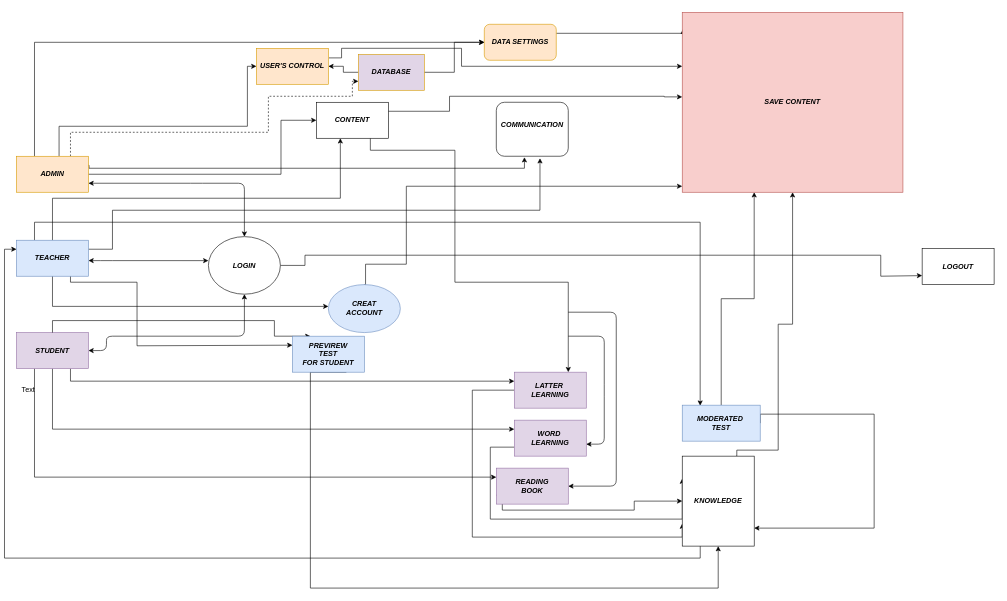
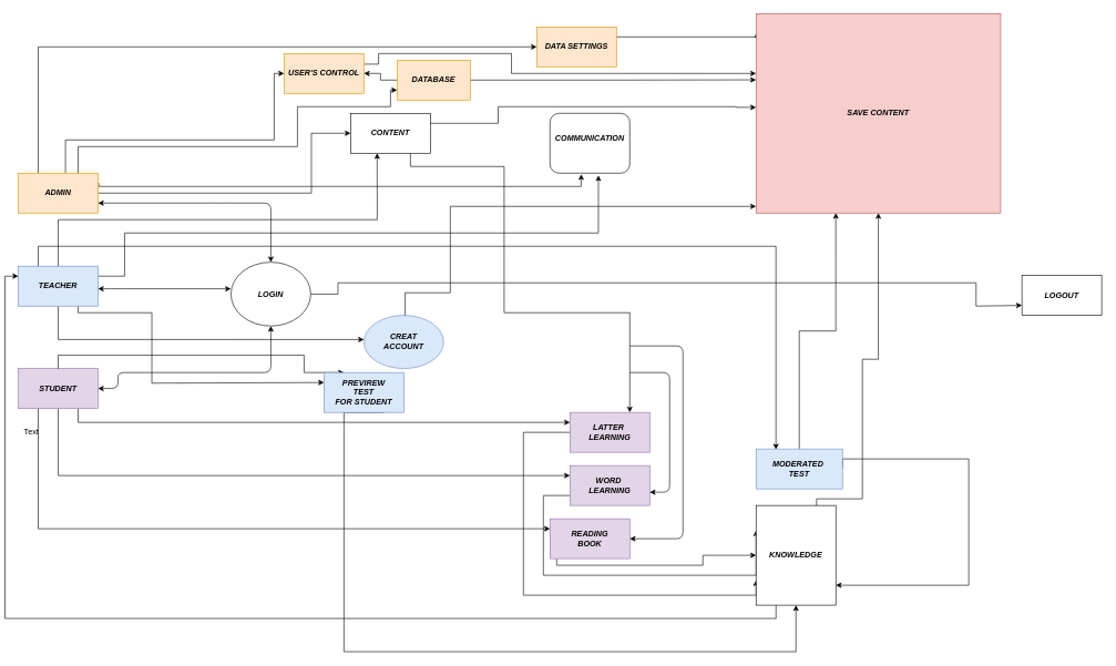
  <mxCell id="0" />
  <mxCell id="1" parent="0" />
  <mxCell id="2" style="edgeStyle=orthogonalEdgeStyle;rounded=0;orthogonalLoop=1;jettySize=auto;html=1;entryX=0.333;entryY=1;entryDx=0;entryDy=0;entryPerimeter=0;" edge="1" parent="1" source="7" target="21"><mxGeometry relative="1" as="geometry"><Array as="points"><mxPoint x="80" y="330" /><mxPoint x="560" y="330" /></Array></mxGeometry></mxCell>
  <mxCell id="3" style="edgeStyle=orthogonalEdgeStyle;rounded=0;orthogonalLoop=1;jettySize=auto;html=1;entryX=0;entryY=0.5;entryDx=0;entryDy=0;" edge="1" parent="1" source="7"><mxGeometry relative="1" as="geometry"><mxPoint x="540" y="510.333" as="targetPoint" /><Array as="points"><mxPoint x="80" y="510" /></Array></mxGeometry></mxCell>
  <mxCell id="4" style="edgeStyle=orthogonalEdgeStyle;rounded=0;orthogonalLoop=1;jettySize=auto;html=1;exitX=1;exitY=0.25;exitDx=0;exitDy=0;entryX=0.607;entryY=1.037;entryDx=0;entryDy=0;entryPerimeter=0;" edge="1" parent="1" source="7" target="35"><mxGeometry relative="1" as="geometry"><Array as="points"><mxPoint x="180" y="415" /><mxPoint x="180" y="350" /><mxPoint x="893" y="350" /></Array></mxGeometry></mxCell>
  <mxCell id="5" style="edgeStyle=orthogonalEdgeStyle;rounded=0;orthogonalLoop=1;jettySize=auto;html=1;exitX=0.75;exitY=1;exitDx=0;exitDy=0;entryX=0;entryY=0.25;entryDx=0;entryDy=0;" edge="1" parent="1" source="7" target="49"><mxGeometry relative="1" as="geometry"><Array as="points"><mxPoint x="110" y="470" /><mxPoint x="221" y="470" /><mxPoint x="221" y="576" /></Array></mxGeometry></mxCell>
  <mxCell id="6" style="edgeStyle=orthogonalEdgeStyle;rounded=0;orthogonalLoop=1;jettySize=auto;html=1;exitX=0.25;exitY=0;exitDx=0;exitDy=0;entryX=0.23;entryY=0.014;entryDx=0;entryDy=0;entryPerimeter=0;" edge="1" parent="1" source="7" target="52"><mxGeometry relative="1" as="geometry"><Array as="points"><mxPoint x="50" y="370" /><mxPoint x="1160" y="370" /></Array></mxGeometry></mxCell>
  <mxCell id="7" value="&lt;i&gt;&lt;b&gt;TEACHER&lt;/b&gt;&lt;/i&gt;" style="rounded=0;whiteSpace=wrap;html=1;fillColor=#dae8fc;strokeColor=#6c8ebf;" vertex="1" parent="1"><mxGeometry x="20" y="400" width="120" height="60" as="geometry" /></mxCell>
  <mxCell id="8" style="edgeStyle=orthogonalEdgeStyle;rounded=0;orthogonalLoop=1;jettySize=auto;html=1;entryX=0;entryY=0.5;entryDx=0;entryDy=0;exitX=0;exitY=0.5;exitDx=0;exitDy=0;" edge="1" parent="1" source="18" target="21"><mxGeometry relative="1" as="geometry"><mxPoint x="670" y="430" as="targetPoint" /><mxPoint x="490" y="430" as="sourcePoint" /><Array as="points"><mxPoint x="461" y="290" /><mxPoint x="461" y="200" /></Array></mxGeometry></mxCell>
  <mxCell id="9" style="edgeStyle=orthogonalEdgeStyle;rounded=0;orthogonalLoop=1;jettySize=auto;html=1;entryX=0;entryY=0.5;entryDx=0;entryDy=0;" edge="1" parent="1" source="18" target="27"><mxGeometry relative="1" as="geometry"><mxPoint x="150" y="270" as="sourcePoint" /><Array as="points"><mxPoint x="91" y="210" /><mxPoint x="405" y="210" /><mxPoint x="405" y="110" /></Array></mxGeometry></mxCell>
  <mxCell id="10" style="edgeStyle=orthogonalEdgeStyle;rounded=0;orthogonalLoop=1;jettySize=auto;html=1;exitX=0.75;exitY=1;exitDx=0;exitDy=0;entryX=0;entryY=0.5;entryDx=0;entryDy=0;" edge="1" parent="1" source="18" target="25"><mxGeometry relative="1" as="geometry"><mxPoint x="460" y="415.333" as="sourcePoint" /><Array as="points"><mxPoint x="50" y="70" /></Array></mxGeometry></mxCell>
  <mxCell id="11" style="edgeStyle=orthogonalEdgeStyle;rounded=0;orthogonalLoop=1;jettySize=auto;html=1;entryX=0;entryY=0.75;entryDx=0;entryDy=0;exitX=1;exitY=0.5;exitDx=0;exitDy=0;" edge="1" parent="1" source="34" target="31"><mxGeometry relative="1" as="geometry"><mxPoint x="470" y="442" as="sourcePoint" /><Array as="points"><mxPoint x="501" y="442" /><mxPoint x="501" y="425" /><mxPoint x="1461" y="425" /><mxPoint x="1461" y="460" /></Array></mxGeometry></mxCell>
  <mxCell id="12" style="edgeStyle=orthogonalEdgeStyle;rounded=0;orthogonalLoop=1;jettySize=auto;html=1;exitX=0.75;exitY=1;exitDx=0;exitDy=0;entryX=0;entryY=0.25;entryDx=0;entryDy=0;" edge="1" parent="1" source="15" target="37"><mxGeometry relative="1" as="geometry" /></mxCell>
  <mxCell id="13" style="edgeStyle=orthogonalEdgeStyle;rounded=0;orthogonalLoop=1;jettySize=auto;html=1;exitX=0.5;exitY=1;exitDx=0;exitDy=0;entryX=0;entryY=0.25;entryDx=0;entryDy=0;" edge="1" parent="1" source="15" target="42"><mxGeometry relative="1" as="geometry" /></mxCell>
  <mxCell id="14" style="edgeStyle=orthogonalEdgeStyle;rounded=0;orthogonalLoop=1;jettySize=auto;html=1;exitX=0.25;exitY=1;exitDx=0;exitDy=0;entryX=0;entryY=0.25;entryDx=0;entryDy=0;" edge="1" parent="1" source="15" target="44"><mxGeometry relative="1" as="geometry" /></mxCell>
  <mxCell id="15" value="&lt;b&gt;&lt;i&gt;STUDENT&lt;/i&gt;&lt;/b&gt;" style="rounded=0;whiteSpace=wrap;html=1;fillColor=#e1d5e7;strokeColor=#9673a6;" vertex="1" parent="1"><mxGeometry x="20" y="554" width="120" height="60" as="geometry" /></mxCell>
- <mxCell id="16" style="edgeStyle=orthogonalEdgeStyle;rounded=0;orthogonalLoop=1;jettySize=auto;html=1;exitX=0.25;exitY=1;exitDx=0;exitDy=0;entryX=0;entryY=0.75;entryDx=0;entryDy=0;dashed=1;" edge="1" parent="1" source="18" target="30"><mxGeometry relative="1" as="geometry"><Array as="points"><mxPoint x="110" y="220" /><mxPoint x="440" y="220" /><mxPoint x="440" y="160" /><mxPoint x="580" y="160" /><mxPoint x="580" y="135" /></Array></mxGeometry></mxCell>
+ <mxCell id="16" style="edgeStyle=orthogonalEdgeStyle;rounded=0;orthogonalLoop=1;jettySize=auto;html=1;exitX=0.25;exitY=1;exitDx=0;exitDy=0;entryX=0;entryY=0.75;entryDx=0;entryDy=0;" edge="1" parent="1" source="18" target="30"><mxGeometry relative="1" as="geometry"><Array as="points"><mxPoint x="110" y="220" /><mxPoint x="440" y="220" /><mxPoint x="440" y="160" /><mxPoint x="580" y="160" /><mxPoint x="580" y="135" /></Array></mxGeometry></mxCell>
  <mxCell id="17" style="edgeStyle=orthogonalEdgeStyle;rounded=0;orthogonalLoop=1;jettySize=auto;html=1;exitX=0;exitY=0.75;exitDx=0;exitDy=0;entryX=0.391;entryY=1.018;entryDx=0;entryDy=0;entryPerimeter=0;" edge="1" parent="1" source="18" target="35"><mxGeometry relative="1" as="geometry"><Array as="points"><mxPoint x="141" y="280" /><mxPoint x="867" y="280" /></Array></mxGeometry></mxCell>
  <mxCell id="18" value="&lt;b&gt;&lt;i&gt;ADMIN&lt;/i&gt;&lt;/b&gt;" style="rounded=0;whiteSpace=wrap;html=1;direction=west;fillColor=#ffe6cc;strokeColor=#d79b00;" vertex="1" parent="1"><mxGeometry x="20" y="260" width="120" height="60" as="geometry" /></mxCell>
  <mxCell id="19" style="edgeStyle=orthogonalEdgeStyle;rounded=0;orthogonalLoop=1;jettySize=auto;html=1;exitX=0.75;exitY=1;exitDx=0;exitDy=0;entryX=0.75;entryY=0;entryDx=0;entryDy=0;" edge="1" parent="1" source="21" target="37"><mxGeometry relative="1" as="geometry"><Array as="points"><mxPoint x="611" y="250" /><mxPoint x="751" y="250" /><mxPoint x="751" y="470" /><mxPoint x="941" y="470" /></Array></mxGeometry></mxCell>
  <mxCell id="20" style="edgeStyle=orthogonalEdgeStyle;rounded=0;orthogonalLoop=1;jettySize=auto;html=1;exitX=1;exitY=0.25;exitDx=0;exitDy=0;" edge="1" parent="1" source="21"><mxGeometry relative="1" as="geometry"><mxPoint x="1130" y="161" as="targetPoint" /><Array as="points"><mxPoint x="742" y="185" /><mxPoint x="742" y="160" /><mxPoint x="1100" y="161" /></Array></mxGeometry></mxCell>
  <mxCell id="21" value="&lt;b&gt;&lt;i&gt;CONTENT&lt;/i&gt;&lt;/b&gt;" style="rounded=0;whiteSpace=wrap;html=1;" vertex="1" parent="1"><mxGeometry x="520" y="170" width="120" height="60" as="geometry" /></mxCell>
  <mxCell id="22" value="Text" style="text;html=1;strokeColor=none;fillColor=none;align=center;verticalAlign=middle;whiteSpace=wrap;rounded=0;" vertex="1" parent="1"><mxGeometry x="20" y="640" width="40" height="20" as="geometry" /></mxCell>
  <mxCell id="23" style="edgeStyle=orthogonalEdgeStyle;rounded=0;orthogonalLoop=1;jettySize=auto;html=1;exitX=0.5;exitY=1;exitDx=0;exitDy=0;" edge="1" parent="1"><mxGeometry relative="1" as="geometry"><mxPoint x="400" y="460.333" as="sourcePoint" /><mxPoint x="400" y="460" as="targetPoint" /></mxGeometry></mxCell>
  <mxCell id="24" style="edgeStyle=orthogonalEdgeStyle;rounded=0;orthogonalLoop=1;jettySize=auto;html=1;exitX=1;exitY=0.25;exitDx=0;exitDy=0;entryX=0.004;entryY=0.092;entryDx=0;entryDy=0;entryPerimeter=0;" edge="1" parent="1" source="25" target="56"><mxGeometry relative="1" as="geometry"><Array as="points"><mxPoint x="1132" y="55" /></Array></mxGeometry></mxCell>
- <mxCell id="25" value="&lt;b&gt;&lt;i&gt;DATA SETTINGS&lt;/i&gt;&lt;/b&gt;" style="whiteSpace=wrap;html=1;fillColor=#ffe6cc;strokeColor=#d79b00;rounded=1;" vertex="1" parent="1"><mxGeometry y="40" width="120" height="60" as="geometry" x="800" /></mxCell>
+ <mxCell id="25" value="&lt;b&gt;&lt;i&gt;DATA SETTINGS&lt;/i&gt;&lt;/b&gt;" style="rounded=0;whiteSpace=wrap;html=1;fillColor=#ffe6cc;strokeColor=#d79b00;" vertex="1" parent="1"><mxGeometry y="40" width="120" height="60" as="geometry" x="800" /></mxCell>
  <mxCell id="26" style="edgeStyle=orthogonalEdgeStyle;rounded=0;orthogonalLoop=1;jettySize=auto;html=1;" edge="1" parent="1" target="56"><mxGeometry relative="1" as="geometry"><mxPoint x="541" y="96" as="sourcePoint" /><mxPoint x="1128" y="110" as="targetPoint" /><Array as="points"><mxPoint x="562" y="96" /><mxPoint x="562" y="80" /><mxPoint x="762" y="80" /><mxPoint x="762" y="110" /></Array></mxGeometry></mxCell>
  <mxCell id="27" value="&lt;b&gt;&lt;i&gt;USER'S CONTROL&lt;/i&gt;&lt;/b&gt;" style="rounded=0;whiteSpace=wrap;html=1;fillColor=#ffe6cc;strokeColor=#d79b00;" vertex="1" parent="1"><mxGeometry x="420" y="80" width="120" height="60" as="geometry" /></mxCell>
  <mxCell id="28" value="" style="edgeStyle=orthogonalEdgeStyle;rounded=0;orthogonalLoop=1;jettySize=auto;html=1;" edge="1" parent="1" source="30" target="27"><mxGeometry relative="1" as="geometry" /></mxCell>
- <mxCell id="29" style="edgeStyle=orthogonalEdgeStyle;rounded=0;orthogonalLoop=1;jettySize=auto;html=1;exitX=1;exitY=0.5;exitDx=0;exitDy=0;" edge="1" parent="1" source="30" target="25"><mxGeometry relative="1" as="geometry"><mxPoint x="1120" y="119.667" as="targetPoint" /></mxGeometry></mxCell>
- <mxCell id="30" value="&lt;b&gt;&lt;i&gt;DATABASE&lt;/i&gt;&lt;/b&gt;" style="rounded=0;whiteSpace=wrap;html=1;fillColor=#e1d5e7;strokeColor=#d79b00;" vertex="1" parent="1"><mxGeometry x="590" y="90" width="110" height="60" as="geometry" /></mxCell>
+ <mxCell id="29" style="edgeStyle=orthogonalEdgeStyle;rounded=0;orthogonalLoop=1;jettySize=auto;html=1;exitX=1;exitY=0.5;exitDx=0;exitDy=0;entryX=0;entryY=0.332;entryDx=0;entryDy=0;entryPerimeter=0;" edge="1" parent="1" source="30" target="56"><mxGeometry relative="1" as="geometry"><mxPoint x="1120" y="119.667" as="targetPoint" /></mxGeometry></mxCell>
+ <mxCell id="30" value="&lt;b&gt;&lt;i&gt;DATABASE&lt;/i&gt;&lt;/b&gt;" style="rounded=0;whiteSpace=wrap;html=1;fillColor=#ffe6cc;strokeColor=#d79b00;" vertex="1" parent="1"><mxGeometry x="590" y="90" width="110" height="60" as="geometry" /></mxCell>
  <mxCell id="31" value="&lt;b&gt;&lt;i&gt;LOGOUT&lt;/i&gt;&lt;/b&gt;" style="rounded=0;whiteSpace=wrap;html=1;" vertex="1" parent="1"><mxGeometry x="1530" y="414" width="120" height="60" as="geometry" /></mxCell>
  <mxCell id="32" style="edgeStyle=orthogonalEdgeStyle;rounded=0;orthogonalLoop=1;jettySize=auto;html=1;exitX=0.5;exitY=0;exitDx=0;exitDy=0;" edge="1" parent="1" source="33" target="56"><mxGeometry relative="1" as="geometry"><mxPoint x="1140" y="310" as="targetPoint" /><Array as="points"><mxPoint x="602" y="474" /><mxPoint x="602" y="440" /><mxPoint x="670" y="440" /><mxPoint x="670" y="310" /></Array></mxGeometry></mxCell>
  <mxCell id="33" value="&lt;b style=&quot;white-space: normal&quot;&gt;&lt;i&gt;CREAT&lt;br&gt;ACCOUNT&lt;/i&gt;&lt;/b&gt;" style="ellipse;whiteSpace=wrap;html=1;fillColor=#dae8fc;strokeColor=#6c8ebf;" vertex="1" parent="1"><mxGeometry x="540" y="474" width="120" height="80" as="geometry" /></mxCell>
  <mxCell id="34" value="&lt;b style=&quot;white-space: normal&quot;&gt;&lt;i&gt;LOGIN&lt;/i&gt;&lt;/b&gt;" style="ellipse;whiteSpace=wrap;html=1;" vertex="1" parent="1"><mxGeometry x="340" y="394" width="120" height="96" as="geometry" /></mxCell>
  <mxCell id="35" value="&lt;b&gt;&lt;i&gt;COMMUNICATION&lt;br&gt;&lt;br&gt;&lt;/i&gt;&lt;/b&gt;" style="rounded=1;whiteSpace=wrap;html=1;" vertex="1" parent="1"><mxGeometry x="820" y="170" width="120" height="90" as="geometry" /></mxCell>
  <mxCell id="36" style="edgeStyle=orthogonalEdgeStyle;rounded=0;orthogonalLoop=1;jettySize=auto;html=1;exitX=0;exitY=0.5;exitDx=0;exitDy=0;entryX=0;entryY=0.75;entryDx=0;entryDy=0;" edge="1" parent="1" source="37" target="55"><mxGeometry relative="1" as="geometry"><Array as="points"><mxPoint x="780" y="650" /><mxPoint x="780" y="895" /></Array></mxGeometry></mxCell>
  <mxCell id="37" value="&lt;b&gt;&lt;i&gt;LATTER&amp;nbsp;&lt;br&gt;LEARNING&lt;br&gt;&lt;/i&gt;&lt;/b&gt;" style="rounded=0;whiteSpace=wrap;html=1;fillColor=#e1d5e7;strokeColor=#9673a6;" vertex="1" parent="1"><mxGeometry x="850" y="620" width="120" height="60" as="geometry" /></mxCell>
  <mxCell id="38" value="" style="endArrow=classic;startArrow=classic;html=1;edgeStyle=orthogonalEdgeStyle;entryX=0.5;entryY=1;entryDx=0;entryDy=0;exitX=1;exitY=0.5;exitDx=0;exitDy=0;" edge="1" parent="1" source="15" target="34"><mxGeometry width="50" height="50" relative="1" as="geometry"><mxPoint x="10" y="750" as="sourcePoint" /><mxPoint x="60" y="700" as="targetPoint" /><Array as="points"><mxPoint x="170" y="584" /><mxPoint x="170" y="560" /><mxPoint x="400" y="560" /></Array></mxGeometry></mxCell>
  <mxCell id="39" value="" style="endArrow=classic;startArrow=classic;html=1;entryX=-0.001;entryY=0.417;entryDx=0;entryDy=0;entryPerimeter=0;" edge="1" parent="1" target="34"><mxGeometry width="50" height="50" relative="1" as="geometry"><mxPoint x="140" y="434" as="sourcePoint" /><mxPoint x="270" y="400" as="targetPoint" /><Array as="points"><mxPoint x="170" y="434" /></Array></mxGeometry></mxCell>
  <mxCell id="40" value="" style="endArrow=classic;startArrow=classic;html=1;entryX=0.5;entryY=0;entryDx=0;entryDy=0;exitX=0;exitY=0.25;exitDx=0;exitDy=0;" edge="1" parent="1" source="18" target="34"><mxGeometry width="50" height="50" relative="1" as="geometry"><mxPoint x="240" y="394" as="sourcePoint" /><mxPoint x="290" y="344" as="targetPoint" /><Array as="points"><mxPoint x="320" y="305" /><mxPoint x="400" y="305" /></Array></mxGeometry></mxCell>
  <mxCell id="41" style="edgeStyle=orthogonalEdgeStyle;rounded=0;orthogonalLoop=1;jettySize=auto;html=1;exitX=0;exitY=0.75;exitDx=0;exitDy=0;entryX=0;entryY=0.25;entryDx=0;entryDy=0;" edge="1" parent="1" source="42" target="55"><mxGeometry relative="1" as="geometry"><mxPoint x="780" y="745.429" as="targetPoint" /><Array as="points"><mxPoint x="810" y="745" /><mxPoint x="810" y="865" /></Array></mxGeometry></mxCell>
  <mxCell id="42" value="&lt;b&gt;&lt;i&gt;WORD&amp;nbsp;&lt;br&gt;LEARNING&lt;br&gt;&lt;/i&gt;&lt;/b&gt;" style="rounded=0;whiteSpace=wrap;html=1;fillColor=#e1d5e7;strokeColor=#9673a6;" vertex="1" parent="1"><mxGeometry x="850" y="700" width="120" height="60" as="geometry" /></mxCell>
  <mxCell id="43" style="edgeStyle=orthogonalEdgeStyle;rounded=0;orthogonalLoop=1;jettySize=auto;html=1;exitX=0;exitY=0.75;exitDx=0;exitDy=0;entryX=0;entryY=0.5;entryDx=0;entryDy=0;" edge="1" parent="1" source="44" target="55"><mxGeometry relative="1" as="geometry"><mxPoint x="780" y="825.429" as="targetPoint" /><Array as="points"><mxPoint x="830" y="825" /><mxPoint x="830" y="850" /><mxPoint x="1050" y="850" /><mxPoint x="1050" y="835" /></Array></mxGeometry></mxCell>
  <mxCell id="44" value="&lt;b&gt;&lt;i&gt;READING&lt;br&gt;BOOK&lt;br&gt;&lt;/i&gt;&lt;/b&gt;" style="rounded=0;whiteSpace=wrap;html=1;fillColor=#e1d5e7;strokeColor=#9673a6;" vertex="1" parent="1"><mxGeometry x="820" y="780" width="120" height="60" as="geometry" /></mxCell>
  <mxCell id="45" value="" style="endArrow=classic;html=1;" edge="1" parent="1"><mxGeometry width="50" height="50" relative="1" as="geometry"><mxPoint x="940" y="560" as="sourcePoint" /><mxPoint x="970" y="740" as="targetPoint" /><Array as="points"><mxPoint x="1000" y="560" /><mxPoint x="1000" y="650" /><mxPoint x="1000" y="740" /></Array></mxGeometry></mxCell>
  <mxCell id="46" value="" style="endArrow=classic;html=1;entryX=1;entryY=0.5;entryDx=0;entryDy=0;" edge="1" parent="1" target="44"><mxGeometry width="50" height="50" relative="1" as="geometry"><mxPoint x="940" y="520" as="sourcePoint" /><mxPoint x="1020" y="810" as="targetPoint" /><Array as="points"><mxPoint x="1020" y="520" /><mxPoint x="1020" y="810" /></Array></mxGeometry></mxCell>
  <mxCell id="47" style="edgeStyle=orthogonalEdgeStyle;rounded=0;orthogonalLoop=1;jettySize=auto;html=1;exitX=0.5;exitY=0;exitDx=0;exitDy=0;entryX=0.25;entryY=0;entryDx=0;entryDy=0;" edge="1" parent="1" source="15" target="49"><mxGeometry relative="1" as="geometry"><Array as="points"><mxPoint x="80" y="534" /><mxPoint x="450" y="534" /></Array></mxGeometry></mxCell>
  <mxCell id="48" style="edgeStyle=orthogonalEdgeStyle;rounded=0;orthogonalLoop=1;jettySize=auto;html=1;exitX=0.75;exitY=1;exitDx=0;exitDy=0;entryX=0.5;entryY=1;entryDx=0;entryDy=0;" edge="1" parent="1" source="49" target="55"><mxGeometry relative="1" as="geometry"><Array as="points"><mxPoint x="510" y="980" /><mxPoint x="1190" y="980" /></Array></mxGeometry></mxCell>
  <mxCell id="49" value="&lt;b&gt;&lt;i&gt;PREVIREW&lt;br&gt;TEST&lt;br&gt;FOR STUDENT&lt;br&gt;&lt;/i&gt;&lt;/b&gt;" style="rounded=0;whiteSpace=wrap;html=1;fillColor=#dae8fc;strokeColor=#6c8ebf;" vertex="1" parent="1"><mxGeometry x="480" y="560" width="120" height="60" as="geometry" /></mxCell>
  <mxCell id="50" style="edgeStyle=orthogonalEdgeStyle;rounded=0;orthogonalLoop=1;jettySize=auto;html=1;exitX=0.5;exitY=0;exitDx=0;exitDy=0;entryX=0.326;entryY=1;entryDx=0;entryDy=0;entryPerimeter=0;" edge="1" parent="1" source="52" target="56"><mxGeometry relative="1" as="geometry" /></mxCell>
  <mxCell id="51" style="edgeStyle=orthogonalEdgeStyle;rounded=0;orthogonalLoop=1;jettySize=auto;html=1;exitX=1;exitY=0.5;exitDx=0;exitDy=0;" edge="1" parent="1" source="52"><mxGeometry relative="1" as="geometry"><mxPoint x="1250" y="880" as="targetPoint" /><Array as="points"><mxPoint x="1450" y="690" /><mxPoint x="1450" y="880" /></Array></mxGeometry></mxCell>
  <mxCell id="52" value="&lt;b&gt;&lt;i&gt;MODERATED&amp;nbsp;&lt;br&gt;TEST&lt;br&gt;&lt;/i&gt;&lt;/b&gt;" style="rounded=0;whiteSpace=wrap;html=1;fillColor=#dae8fc;strokeColor=#6c8ebf;" vertex="1" parent="1"><mxGeometry x="1130" y="675" width="130" height="60" as="geometry" /></mxCell>
  <mxCell id="53" style="edgeStyle=orthogonalEdgeStyle;rounded=0;orthogonalLoop=1;jettySize=auto;html=1;exitX=0.25;exitY=1;exitDx=0;exitDy=0;entryX=0;entryY=0.25;entryDx=0;entryDy=0;" edge="1" parent="1" source="55" target="7"><mxGeometry relative="1" as="geometry" /></mxCell>
  <mxCell id="54" style="edgeStyle=orthogonalEdgeStyle;rounded=0;orthogonalLoop=1;jettySize=auto;html=1;exitX=0.75;exitY=0;exitDx=0;exitDy=0;entryX=0.5;entryY=1;entryDx=0;entryDy=0;" edge="1" parent="1" source="55" target="56"><mxGeometry relative="1" as="geometry"><mxPoint x="1330" y="430" as="targetPoint" /><Array as="points"><mxPoint x="1221" y="750" /><mxPoint x="1290" y="750" /><mxPoint x="1290" y="540" /><mxPoint x="1314" y="540" /></Array></mxGeometry></mxCell>
  <mxCell id="55" value="&lt;b&gt;&lt;i&gt;KNOWLEDGE&lt;br&gt;&lt;/i&gt;&lt;/b&gt;" style="rounded=0;whiteSpace=wrap;html=1;shadow=0;" vertex="1" parent="1"><mxGeometry x="1130" y="760" width="120" height="150" as="geometry" /></mxCell>
  <mxCell id="56" value="&lt;b&gt;&lt;i&gt;SAVE CONTENT&lt;/i&gt;&lt;/b&gt;" style="rounded=0;whiteSpace=wrap;html=1;shadow=0;fillColor=#f8cecc;strokeColor=#b85450;" vertex="1" parent="1"><mxGeometry x="1130" y="20" width="368" height="300" as="geometry" /></mxCell>
